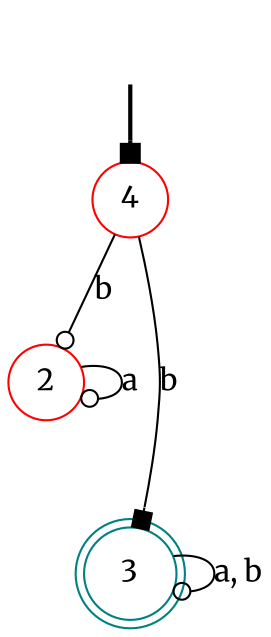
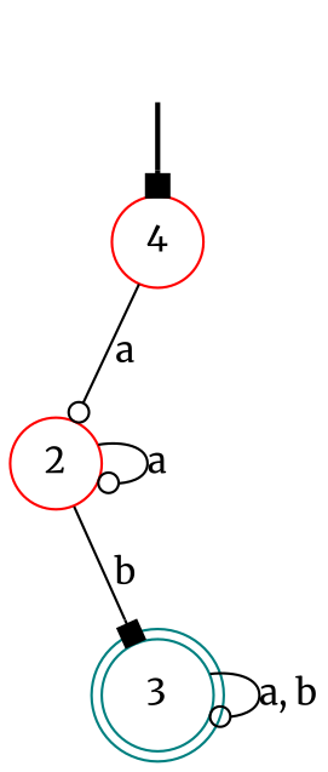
  digraph {
    fontname=Merriweather
    node [color=red fontname=Merriweather shape=circle]
    edge [arrowhead=odot fontname=Merriweather]
    n1 [label=4]
    n2 [label=2]
    n3 [color=teal label=3 shape=doublecircle]
    v4 [style=invis color="" shape=""]
-   n1 -> n2 [label=b]
+   n1 -> n2 [label=a]
    n2 -> n2 [label=a]
-   n1 -> n3 [arrowhead=box label=b]
+   n2 -> n3 [arrowhead=box label=b]
    n3 -> n3 [label="a, b"]
    v4 -> n1 [arrowhead=box style=bold]
  }
